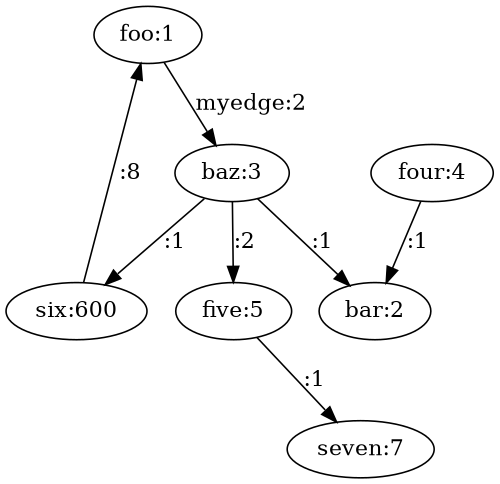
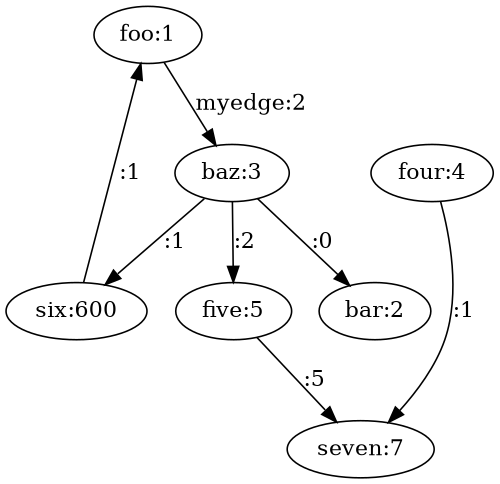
  digraph {
    n1 [label="foo:1"]
    n2 [label="baz:3"]
    n3 [label="five:5"]
    n4 [label="bar:2"]
    n5 [label="six:600"]
    n6 [label="seven:7"]
    n7 [label="four:4"]
    n1 -> n2 [label="myedge:2"]
    n2 -> n3 [label=":2"]
-   n2 -> n4 [label=":1"]
+   n2 -> n4 [label=":0"]
    n2 -> n5 [label=":1"]
-   n3 -> n6 [label=":1"]
-   n5 -> n1 [label=":8"]
-   n7 -> n4 [label=":1"]
+   n3 -> n6 [label=":5"]
+   n5 -> n1 [label=":1"]
+   n7 -> n6 [label=":1"]
  }
